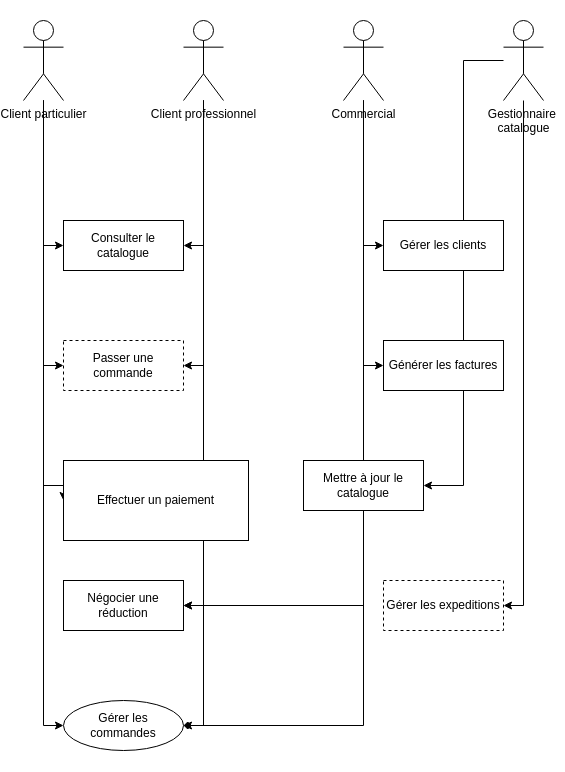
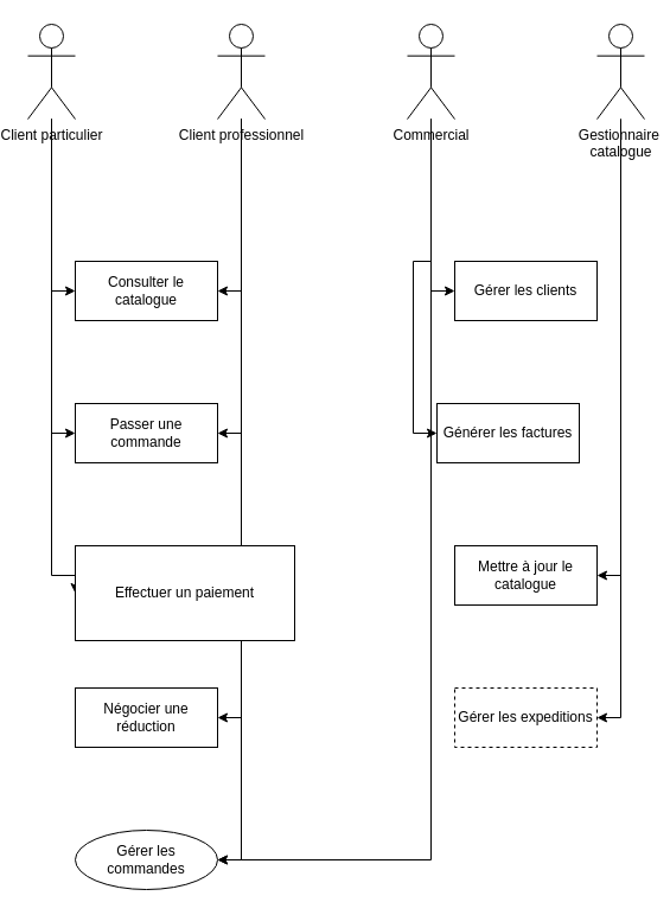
  <mxCell id="0" />
  <mxCell id="1" parent="0" />
  <mxCell id="2" style="edgeStyle=orthogonalEdgeStyle;rounded=0;orthogonalLoop=1;jettySize=auto;html=1;entryX=0;entryY=0.5;entryDx=0;entryDy=0;" edge="1" parent="1" source="6" target="20"><mxGeometry relative="1" as="geometry" /></mxCell>
  <mxCell id="3" style="edgeStyle=orthogonalEdgeStyle;rounded=0;orthogonalLoop=1;jettySize=auto;html=1;entryX=0;entryY=0.5;entryDx=0;entryDy=0;" edge="1" parent="1" source="6" target="21"><mxGeometry relative="1" as="geometry" /></mxCell>
  <mxCell id="4" style="edgeStyle=orthogonalEdgeStyle;rounded=0;orthogonalLoop=1;jettySize=auto;html=1;entryX=0;entryY=0.5;entryDx=0;entryDy=0;" edge="1" parent="1" source="6" target="22"><mxGeometry relative="1" as="geometry"><Array as="points"><mxPoint x="40" y="485" /></Array></mxGeometry></mxCell>
- <mxCell id="5" style="edgeStyle=orthogonalEdgeStyle;rounded=0;orthogonalLoop=1;jettySize=auto;html=1;entryX=0;entryY=0.5;entryDx=0;entryDy=0;" edge="1" parent="1" source="6" target="24"><mxGeometry relative="1" as="geometry" /></mxCell>
  <mxCell id="6" value="Client particulier" style="shape=umlActor;verticalLabelPosition=bottom;verticalAlign=top;html=1;" vertex="1" parent="1"><mxGeometry x="20" y="20" width="40" height="80" as="geometry" /></mxCell>
  <mxCell id="7" style="edgeStyle=orthogonalEdgeStyle;rounded=0;orthogonalLoop=1;jettySize=auto;html=1;entryX=1;entryY=0.5;entryDx=0;entryDy=0;" edge="1" parent="1" target="20"><mxGeometry relative="1" as="geometry"><mxPoint x="200" y="100" as="sourcePoint" /><mxPoint x="180" y="245" as="targetPoint" /><Array as="points"><mxPoint x="200" y="245" /></Array></mxGeometry></mxCell>
  <mxCell id="8" style="edgeStyle=orthogonalEdgeStyle;rounded=0;orthogonalLoop=1;jettySize=auto;html=1;entryX=1;entryY=0.5;entryDx=0;entryDy=0;" edge="1" parent="1" source="11" target="21"><mxGeometry relative="1" as="geometry"><Array as="points"><mxPoint x="200" y="365" /></Array></mxGeometry></mxCell>
  <mxCell id="9" style="edgeStyle=orthogonalEdgeStyle;rounded=0;orthogonalLoop=1;jettySize=auto;html=1;entryX=1;entryY=0.5;entryDx=0;entryDy=0;" edge="1" parent="1" source="11" target="23"><mxGeometry relative="1" as="geometry" /></mxCell>
  <mxCell id="10" style="edgeStyle=orthogonalEdgeStyle;rounded=0;orthogonalLoop=1;jettySize=auto;html=1;entryX=1;entryY=0.5;entryDx=0;entryDy=0;" edge="1" parent="1" source="11" target="24"><mxGeometry relative="1" as="geometry" /></mxCell>
  <mxCell id="11" value="Client professionnel" style="shape=umlActor;verticalLabelPosition=bottom;verticalAlign=top;html=1;" vertex="1" parent="1"><mxGeometry x="180" y="20" width="40" height="80" as="geometry" /></mxCell>
  <mxCell id="12" style="edgeStyle=orthogonalEdgeStyle;rounded=0;orthogonalLoop=1;jettySize=auto;html=1;entryX=0;entryY=0.5;entryDx=0;entryDy=0;" edge="1" parent="1" source="16" target="25"><mxGeometry relative="1" as="geometry" /></mxCell>
  <mxCell id="13" style="edgeStyle=orthogonalEdgeStyle;rounded=0;orthogonalLoop=1;jettySize=auto;html=1;entryX=0;entryY=0.5;entryDx=0;entryDy=0;" edge="1" parent="1" source="16" target="26"><mxGeometry relative="1" as="geometry" /></mxCell>
- <mxCell id="14" style="edgeStyle=orthogonalEdgeStyle;rounded=0;orthogonalLoop=1;jettySize=auto;html=1;entryX=1;entryY=0.5;entryDx=0;entryDy=0;endArrow=diamond;" edge="1" parent="1" source="16" target="24"><mxGeometry relative="1" as="geometry"><Array as="points"><mxPoint x="360" y="725" /></Array></mxGeometry></mxCell>
- <mxCell id="15" style="edgeStyle=orthogonalEdgeStyle;rounded=0;orthogonalLoop=1;jettySize=auto;html=1;entryX=1;entryY=0.5;entryDx=0;entryDy=0;" edge="1" parent="1" source="16" target="23"><mxGeometry relative="1" as="geometry"><Array as="points"><mxPoint x="360" y="605" /></Array></mxGeometry></mxCell>
+ <mxCell id="14" style="edgeStyle=orthogonalEdgeStyle;rounded=0;orthogonalLoop=1;jettySize=auto;html=1;entryX=1;entryY=0.5;entryDx=0;entryDy=0;" edge="1" parent="1" source="16" target="24"><mxGeometry relative="1" as="geometry"><Array as="points"><mxPoint x="360" y="725" /></Array></mxGeometry></mxCell>
  <mxCell id="16" value="Commercial" style="shape=umlActor;verticalLabelPosition=bottom;verticalAlign=top;html=1;" vertex="1" parent="1"><mxGeometry x="340" y="20" width="40" height="80" as="geometry" /></mxCell>
  <mxCell id="17" style="edgeStyle=orthogonalEdgeStyle;rounded=0;orthogonalLoop=1;jettySize=auto;html=1;entryX=1;entryY=0.5;entryDx=0;entryDy=0;" edge="1" parent="1" source="19" target="27"><mxGeometry relative="1" as="geometry" /></mxCell>
  <mxCell id="18" style="edgeStyle=orthogonalEdgeStyle;rounded=0;orthogonalLoop=1;jettySize=auto;html=1;entryX=1;entryY=0.5;entryDx=0;entryDy=0;" edge="1" parent="1" source="19" target="28"><mxGeometry relative="1" as="geometry" /></mxCell>
  <mxCell id="19" value="&lt;div&gt;Gestionnaire&amp;nbsp;&lt;/div&gt;&lt;div&gt;catalogue&lt;/div&gt;" style="shape=umlActor;verticalLabelPosition=bottom;verticalAlign=top;html=1;" vertex="1" parent="1"><mxGeometry x="500" y="20" width="40" height="80" as="geometry" /></mxCell>
  <mxCell id="20" value="Consulter le catalogue" style="html=1;whiteSpace=wrap;" vertex="1" parent="1"><mxGeometry x="60" y="220" width="120" height="50" as="geometry" /></mxCell>
- <mxCell id="21" value="Passer une commande" style="html=1;whiteSpace=wrap;dashed=1;" vertex="1" parent="1"><mxGeometry x="60" y="340" width="120" height="50" as="geometry" /></mxCell>
+ <mxCell id="21" value="Passer une commande" style="html=1;whiteSpace=wrap;" vertex="1" parent="1"><mxGeometry x="60" y="340" width="120" height="50" as="geometry" /></mxCell>
  <mxCell id="22" value="Effectuer un paiement" style="html=1;whiteSpace=wrap;" vertex="1" parent="1"><mxGeometry x="60" y="460" width="185" height="80" as="geometry" /></mxCell>
  <mxCell id="23" value="Négocier une réduction" style="html=1;whiteSpace=wrap;" vertex="1" parent="1"><mxGeometry x="60" y="580" width="120" height="50" as="geometry" /></mxCell>
  <mxCell id="24" value="Gérer les commandes" style="ellipse;html=1;whiteSpace=wrap;" vertex="1" parent="1"><mxGeometry x="60" y="700" width="120" height="50" as="geometry" /></mxCell>
  <mxCell id="25" value="Gérer les clients" style="html=1;whiteSpace=wrap;" vertex="1" parent="1"><mxGeometry x="380" y="220" width="120" height="50" as="geometry" /></mxCell>
- <mxCell id="26" value="Générer les factures" style="html=1;whiteSpace=wrap;" vertex="1" parent="1"><mxGeometry x="380" y="340" width="120" height="50" as="geometry" /></mxCell>
- <mxCell id="27" value="Mettre à jour le catalogue" style="html=1;whiteSpace=wrap;" vertex="1" parent="1"><mxGeometry x="300" y="460" width="120" height="50" as="geometry" /></mxCell>
+ <mxCell id="26" value="Générer les factures" style="html=1;whiteSpace=wrap;" vertex="1" parent="1"><mxGeometry x="365" y="340" width="120" height="50" as="geometry" /></mxCell>
+ <mxCell id="27" value="Mettre à jour le catalogue" style="html=1;whiteSpace=wrap;" vertex="1" parent="1"><mxGeometry x="380" y="460" width="120" height="50" as="geometry" /></mxCell>
  <mxCell id="28" value="Gérer les expeditions" style="html=1;whiteSpace=wrap;dashed=1;" vertex="1" parent="1"><mxGeometry x="380" y="580" width="120" height="50" as="geometry" /></mxCell>
